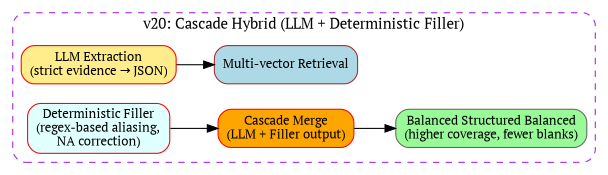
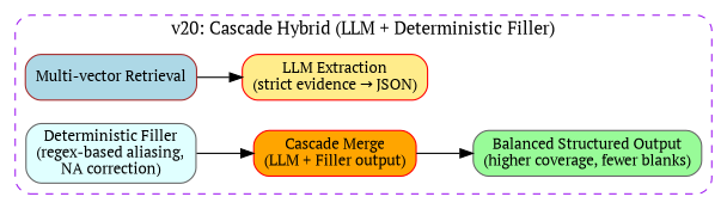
  digraph {
    fontname="PT Serif"
    rankdir=LR
    node [color=red fontname="PT Serif" fontsize=12 shape=box style="rounded,filled"]
    edge [arrowhead=normal fontname="PT Serif"]
    n1 [color=brown fillcolor=lightblue label="Multi-vector Retrieval"]
    n2 [fillcolor=lightgoldenrod1 label="LLM Extraction\n(strict evidence → JSON)"]
-   n3 [fillcolor=lightcyan label="Deterministic Filler\n(regex-based aliasing,\nNA correction)"]
+   n3 [color=gray40 fillcolor=lightcyan label="Deterministic Filler\n(regex-based aliasing,\nNA correction)"]
    n4 [fillcolor=orange label="Cascade Merge\n(LLM + Filler output)"]
-   n5 [color=gray40 fillcolor=palegreen label="Balanced Structured Balanced\n(higher coverage, fewer blanks)"]
+   n5 [color=gray40 fillcolor=palegreen label="Balanced Structured Output\n(higher coverage, fewer blanks)"]
    subgraph cluster_1 {
      color=purple
      label="v20: Cascade Hybrid (LLM + Deterministic Filler)"
      style="rounded,dashed"
      n1
      n2
      n3
      n4
      n5
    }
-   n2 -> n1
+   n1 -> n2
    n3 -> n4
    n4 -> n5
  }
